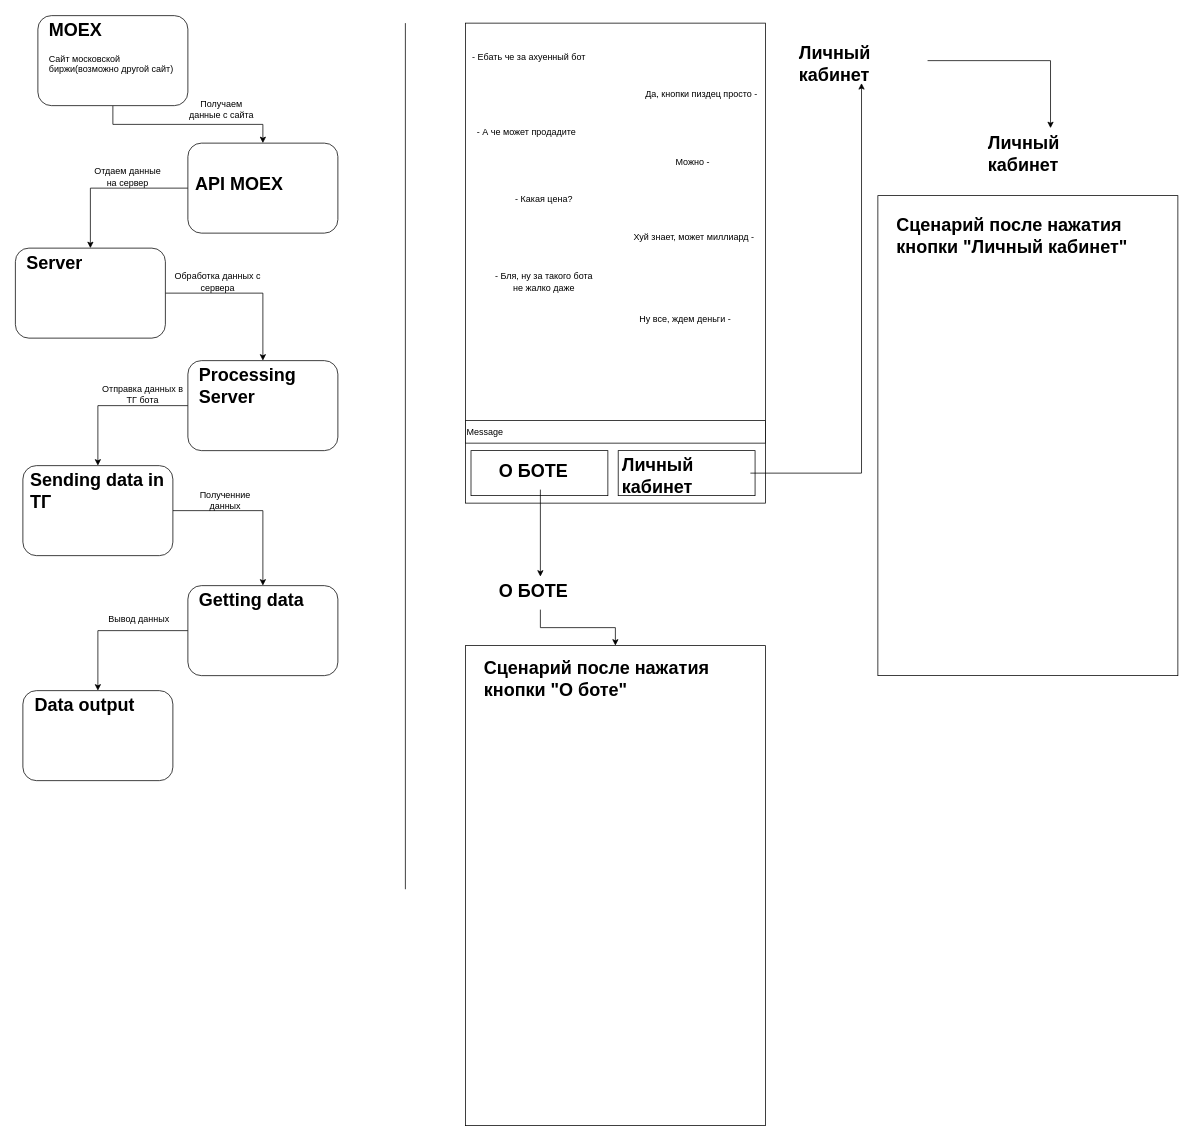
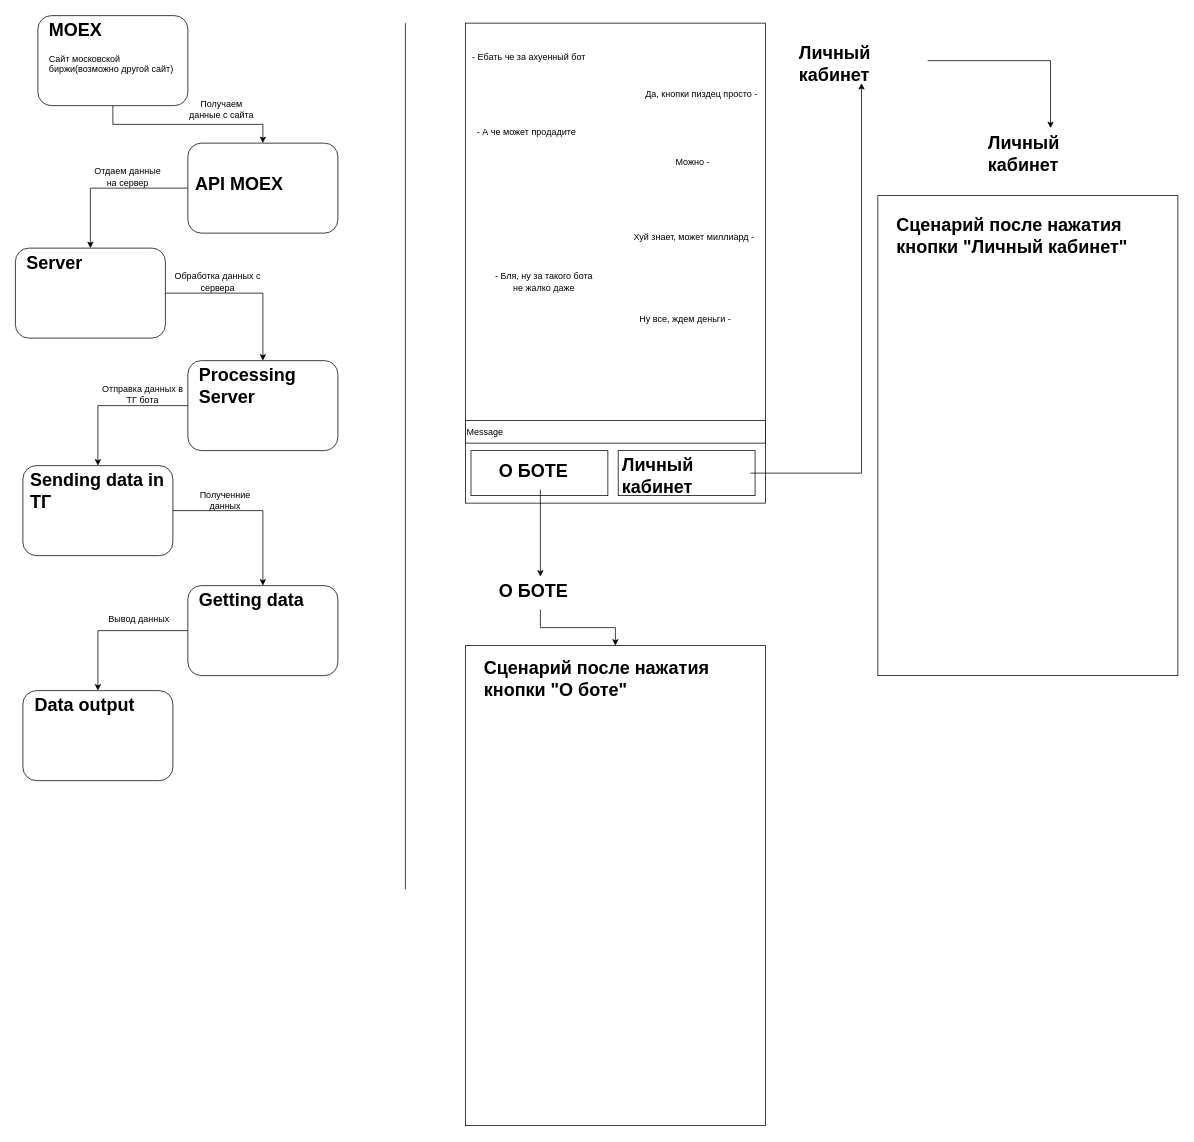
  <mxCell id="0" />
  <mxCell id="1" parent="0" />
  <mxCell id="2" style="edgeStyle=orthogonalEdgeStyle;rounded=0;orthogonalLoop=1;jettySize=auto;html=1;" parent="1" source="3" target="6" edge="1"><mxGeometry relative="1" as="geometry" /></mxCell>
  <mxCell id="3" value="" style="rounded=1;whiteSpace=wrap;html=1;" parent="1" vertex="1"><mxGeometry x="50" y="20" width="200" height="120" as="geometry" /></mxCell>
  <mxCell id="4" value="&lt;h1&gt;MOEX&lt;/h1&gt;&lt;p&gt;Сайт московской биржи(возможно другой сайт)&lt;br&gt;&lt;/p&gt;" style="text;html=1;strokeColor=none;fillColor=none;spacing=5;spacingTop=-20;whiteSpace=wrap;overflow=hidden;rounded=0;" parent="1" vertex="1"><mxGeometry x="60" y="20" width="190" height="120" as="geometry" /></mxCell>
  <mxCell id="5" style="edgeStyle=orthogonalEdgeStyle;rounded=0;orthogonalLoop=1;jettySize=auto;html=1;" parent="1" source="6" target="9" edge="1"><mxGeometry relative="1" as="geometry" /></mxCell>
  <mxCell id="6" value="" style="rounded=1;whiteSpace=wrap;html=1;" parent="1" vertex="1"><mxGeometry x="250" y="190" width="200" height="120" as="geometry" /></mxCell>
  <mxCell id="7" value="&lt;h1&gt;API MOEX&lt;/h1&gt;&lt;p&gt;&lt;br&gt;&lt;/p&gt;" style="text;html=1;strokeColor=none;fillColor=none;spacing=5;spacingTop=-20;whiteSpace=wrap;overflow=hidden;rounded=0;" parent="1" vertex="1"><mxGeometry x="255" y="225" width="190" height="40" as="geometry" /></mxCell>
  <mxCell id="8" style="edgeStyle=orthogonalEdgeStyle;rounded=0;orthogonalLoop=1;jettySize=auto;html=1;" parent="1" source="9" target="14" edge="1"><mxGeometry relative="1" as="geometry" /></mxCell>
  <mxCell id="9" value="" style="rounded=1;whiteSpace=wrap;html=1;" parent="1" vertex="1"><mxGeometry y="330" width="200" height="120" as="geometry" x="20" /></mxCell>
  <mxCell id="10" value="&lt;h1&gt;&lt;span style=&quot;background-color: initial;&quot;&gt;Server&amp;nbsp;&lt;/span&gt;&lt;/h1&gt;&lt;h1&gt;&lt;br&gt;&lt;/h1&gt;" style="text;html=1;strokeColor=none;fillColor=none;spacing=5;spacingTop=-20;whiteSpace=wrap;overflow=hidden;rounded=0;" parent="1" vertex="1"><mxGeometry x="30" y="330" width="190" height="40" as="geometry" /></mxCell>
  <mxCell id="11" value="Отдаем данные на сервер" style="text;html=1;strokeColor=none;fillColor=none;align=center;verticalAlign=middle;whiteSpace=wrap;rounded=0;" parent="1" vertex="1"><mxGeometry x="120" y="220" width="100" height="30" as="geometry" /></mxCell>
  <mxCell id="12" value="Получаем данные с сайта" style="text;html=1;strokeColor=none;fillColor=none;align=center;verticalAlign=middle;whiteSpace=wrap;rounded=0;" parent="1" vertex="1"><mxGeometry x="250" y="130" width="90" height="30" as="geometry" /></mxCell>
  <mxCell id="13" style="edgeStyle=orthogonalEdgeStyle;rounded=0;orthogonalLoop=1;jettySize=auto;html=1;" parent="1" source="14" target="18" edge="1"><mxGeometry relative="1" as="geometry" /></mxCell>
  <mxCell id="14" value="" style="rounded=1;whiteSpace=wrap;html=1;" parent="1" vertex="1"><mxGeometry x="250" y="480" width="200" height="120" as="geometry" /></mxCell>
  <mxCell id="15" value="&lt;h1&gt;Processing Server&lt;/h1&gt;" style="text;html=1;strokeColor=none;fillColor=none;spacing=5;spacingTop=-20;whiteSpace=wrap;overflow=hidden;rounded=0;" parent="1" vertex="1"><mxGeometry x="260" y="480" width="190" height="60" as="geometry" /></mxCell>
  <mxCell id="16" value="Обработка данных с сервера" style="text;html=1;strokeColor=none;fillColor=none;align=center;verticalAlign=middle;whiteSpace=wrap;rounded=0;" parent="1" vertex="1"><mxGeometry x="230" y="360" width="120" height="30" as="geometry" /></mxCell>
  <mxCell id="17" style="edgeStyle=orthogonalEdgeStyle;rounded=0;orthogonalLoop=1;jettySize=auto;html=1;" parent="1" source="18" target="22" edge="1"><mxGeometry relative="1" as="geometry" /></mxCell>
  <mxCell id="18" value="" style="rounded=1;whiteSpace=wrap;html=1;" parent="1" vertex="1"><mxGeometry x="30" y="620" width="200" height="120" as="geometry" /></mxCell>
  <mxCell id="19" value="&lt;h1&gt;Sending data in ТГ&lt;/h1&gt;" style="text;html=1;strokeColor=none;fillColor=none;spacing=5;spacingTop=-20;whiteSpace=wrap;overflow=hidden;rounded=0;" parent="1" vertex="1"><mxGeometry x="35" y="620" width="190" height="60" as="geometry" /></mxCell>
  <mxCell id="20" value="Отправка данных в ТГ бота" style="text;html=1;strokeColor=none;fillColor=none;align=center;verticalAlign=middle;whiteSpace=wrap;rounded=0;" parent="1" vertex="1"><mxGeometry x="130" y="510" width="120" height="30" as="geometry" /></mxCell>
  <mxCell id="21" style="edgeStyle=orthogonalEdgeStyle;rounded=0;orthogonalLoop=1;jettySize=auto;html=1;" parent="1" source="22" target="25" edge="1"><mxGeometry relative="1" as="geometry" /></mxCell>
  <mxCell id="22" value="" style="rounded=1;whiteSpace=wrap;html=1;" parent="1" vertex="1"><mxGeometry x="250" y="780" width="200" height="120" as="geometry" /></mxCell>
  <mxCell id="23" value="&lt;h1&gt;Getting data&lt;/h1&gt;" style="text;html=1;strokeColor=none;fillColor=none;spacing=5;spacingTop=-20;whiteSpace=wrap;overflow=hidden;rounded=0;" parent="1" vertex="1"><mxGeometry x="260" y="780" width="190" height="40" as="geometry" /></mxCell>
  <mxCell id="24" value="Полученние данных" style="text;html=1;strokeColor=none;fillColor=none;align=center;verticalAlign=middle;whiteSpace=wrap;rounded=0;" parent="1" vertex="1"><mxGeometry x="250" y="651" width="100" height="30" as="geometry" /></mxCell>
  <mxCell id="25" value="" style="rounded=1;whiteSpace=wrap;html=1;" parent="1" vertex="1"><mxGeometry x="30" y="920" width="200" height="120" as="geometry" /></mxCell>
  <mxCell id="26" value="&lt;h1&gt;Data output&lt;/h1&gt;" style="text;html=1;strokeColor=none;fillColor=none;spacing=5;spacingTop=-20;whiteSpace=wrap;overflow=hidden;rounded=0;" parent="1" vertex="1"><mxGeometry x="41" y="920" width="190" height="120" as="geometry" /></mxCell>
  <mxCell id="27" value="Вывод данных" style="text;html=1;strokeColor=none;fillColor=none;align=center;verticalAlign=middle;whiteSpace=wrap;rounded=0;" parent="1" vertex="1"><mxGeometry x="140" y="810" width="90" height="30" as="geometry" /></mxCell>
  <mxCell id="28" value="" style="endArrow=none;html=1;rounded=0;" edge="1" parent="1"><mxGeometry width="50" height="50" relative="1" as="geometry"><mxPoint x="540" y="1184.8" as="sourcePoint" /><mxPoint x="540" y="30" as="targetPoint" /></mxGeometry></mxCell>
  <mxCell id="29" value="" style="rounded=0;whiteSpace=wrap;html=1;" vertex="1" parent="1"><mxGeometry x="620" y="30" width="400" height="640" as="geometry" /></mxCell>
  <mxCell id="30" value="Message" style="rounded=0;whiteSpace=wrap;html=1;align=left;" vertex="1" parent="1"><mxGeometry x="620" y="560" width="400" height="30" as="geometry" /></mxCell>
  <mxCell id="31" value="- Ебать че за ахуенный бот" style="text;html=1;strokeColor=none;fillColor=none;align=center;verticalAlign=middle;whiteSpace=wrap;rounded=0;" vertex="1" parent="1"><mxGeometry x="620" y="50" width="170" height="50" as="geometry" /></mxCell>
  <mxCell id="32" value="Да, кнопки пиздец просто -" style="text;html=1;strokeColor=none;fillColor=none;align=center;verticalAlign=middle;whiteSpace=wrap;rounded=0;" vertex="1" parent="1"><mxGeometry x="850" y="100" width="170" height="50" as="geometry" /></mxCell>
  <mxCell id="33" value="&amp;nbsp;- А че может продадите" style="text;html=1;strokeColor=none;fillColor=none;align=center;verticalAlign=middle;whiteSpace=wrap;rounded=0;" vertex="1" parent="1"><mxGeometry x="620" y="150" width="160" height="50" as="geometry" /></mxCell>
  <mxCell id="34" value="Можно -&amp;nbsp;" style="text;html=1;strokeColor=none;fillColor=none;align=center;verticalAlign=middle;whiteSpace=wrap;rounded=0;" vertex="1" parent="1"><mxGeometry x="840" y="190" width="170" height="50" as="geometry" /></mxCell>
- <mxCell id="35" value="- Какая цена?" style="text;html=1;strokeColor=none;fillColor=none;align=center;verticalAlign=middle;whiteSpace=wrap;rounded=0;" vertex="1" parent="1"><mxGeometry x="640" y="240" width="170" height="50" as="geometry" /></mxCell>
  <mxCell id="36" value="Хуй знает, может миллиард -" style="text;html=1;strokeColor=none;fillColor=none;align=center;verticalAlign=middle;whiteSpace=wrap;rounded=0;" vertex="1" parent="1"><mxGeometry x="840" y="290" width="170" height="50" as="geometry" /></mxCell>
  <mxCell id="37" value="- Бля, ну за такого бота&lt;br&gt;не жалко даже" style="text;html=1;strokeColor=none;fillColor=none;align=center;verticalAlign=middle;whiteSpace=wrap;rounded=0;" vertex="1" parent="1"><mxGeometry x="640" y="350" width="170" height="50" as="geometry" /></mxCell>
  <mxCell id="38" value="Ну все, ждем деньги -&amp;nbsp;" style="text;html=1;strokeColor=none;fillColor=none;align=center;verticalAlign=middle;whiteSpace=wrap;rounded=0;" vertex="1" parent="1"><mxGeometry x="830" y="400" width="170" height="50" as="geometry" /></mxCell>
  <mxCell id="39" value="" style="rounded=0;whiteSpace=wrap;html=1;" vertex="1" parent="1"><mxGeometry x="627.5" y="600" width="182.5" height="60" as="geometry" /></mxCell>
  <mxCell id="40" style="edgeStyle=orthogonalEdgeStyle;rounded=0;orthogonalLoop=1;jettySize=auto;html=1;" edge="1" parent="1" source="41" target="51"><mxGeometry relative="1" as="geometry" /></mxCell>
  <mxCell id="41" value="&lt;h1&gt;О БОТЕ&lt;/h1&gt;" style="text;html=1;strokeColor=none;fillColor=none;spacing=5;spacingTop=-20;whiteSpace=wrap;overflow=hidden;rounded=0;" vertex="1" parent="1"><mxGeometry x="660" y="608" width="120" height="44" as="geometry" /></mxCell>
  <mxCell id="42" value="" style="rounded=0;whiteSpace=wrap;html=1;" vertex="1" parent="1"><mxGeometry x="823.75" y="600" width="182.5" height="60" as="geometry" /></mxCell>
  <mxCell id="43" style="edgeStyle=orthogonalEdgeStyle;rounded=0;orthogonalLoop=1;jettySize=auto;html=1;" edge="1" parent="1" source="44" target="46"><mxGeometry relative="1" as="geometry" /></mxCell>
  <mxCell id="44" value="&lt;h1&gt;Личный кабинет&lt;/h1&gt;" style="text;html=1;strokeColor=none;fillColor=none;spacing=5;spacingTop=-20;whiteSpace=wrap;overflow=hidden;rounded=0;" vertex="1" parent="1"><mxGeometry x="823.75" y="600" width="176.25" height="60" as="geometry" /></mxCell>
  <mxCell id="45" style="edgeStyle=orthogonalEdgeStyle;rounded=0;orthogonalLoop=1;jettySize=auto;html=1;" edge="1" parent="1" source="46" target="48"><mxGeometry relative="1" as="geometry" /></mxCell>
  <mxCell id="46" value="&lt;h1&gt;Личный кабинет&lt;/h1&gt;" style="text;html=1;strokeColor=none;fillColor=none;spacing=5;spacingTop=-20;whiteSpace=wrap;overflow=hidden;rounded=0;" vertex="1" parent="1"><mxGeometry x="1060" y="50" width="176.25" height="60" as="geometry" /></mxCell>
  <mxCell id="47" value="" style="rounded=0;whiteSpace=wrap;html=1;" vertex="1" parent="1"><mxGeometry x="1170" y="260" width="400" height="640" as="geometry" /></mxCell>
  <mxCell id="48" value="&lt;h1&gt;Личный кабинет&lt;/h1&gt;" style="text;html=1;strokeColor=none;fillColor=none;spacing=5;spacingTop=-20;whiteSpace=wrap;overflow=hidden;rounded=0;" vertex="1" parent="1"><mxGeometry x="1312" y="170" width="176.25" height="60" as="geometry" /></mxCell>
  <mxCell id="49" value="&lt;h1&gt;&lt;span style=&quot;background-color: initial;&quot;&gt;Сценарий после нажатия кнопки &quot;Личный кабинет&quot;&lt;/span&gt;&lt;/h1&gt;&lt;h1&gt;&lt;br&gt;&lt;/h1&gt;" style="text;html=1;strokeColor=none;fillColor=none;spacing=5;spacingTop=-20;whiteSpace=wrap;overflow=hidden;rounded=0;" vertex="1" parent="1"><mxGeometry x="1190" y="280" width="370" height="570" as="geometry" /></mxCell>
  <mxCell id="50" style="edgeStyle=orthogonalEdgeStyle;rounded=0;orthogonalLoop=1;jettySize=auto;html=1;" edge="1" parent="1" source="51" target="52"><mxGeometry relative="1" as="geometry" /></mxCell>
  <mxCell id="51" value="&lt;h1&gt;О БОТЕ&lt;/h1&gt;" style="text;html=1;strokeColor=none;fillColor=none;spacing=5;spacingTop=-20;whiteSpace=wrap;overflow=hidden;rounded=0;" vertex="1" parent="1"><mxGeometry x="660" y="768" width="120" height="44" as="geometry" /></mxCell>
  <mxCell id="52" value="" style="rounded=0;whiteSpace=wrap;html=1;" vertex="1" parent="1"><mxGeometry x="620" y="860" width="400" height="640" as="geometry" /></mxCell>
  <mxCell id="53" value="&lt;h1&gt;&lt;span style=&quot;background-color: initial;&quot;&gt;Сценарий после нажатия кнопки &quot;О боте&quot;&lt;/span&gt;&lt;/h1&gt;&lt;h1&gt;&lt;br&gt;&lt;/h1&gt;" style="text;html=1;strokeColor=none;fillColor=none;spacing=5;spacingTop=-20;whiteSpace=wrap;overflow=hidden;rounded=0;" vertex="1" parent="1"><mxGeometry x="640" y="870" width="370" height="570" as="geometry" /></mxCell>
